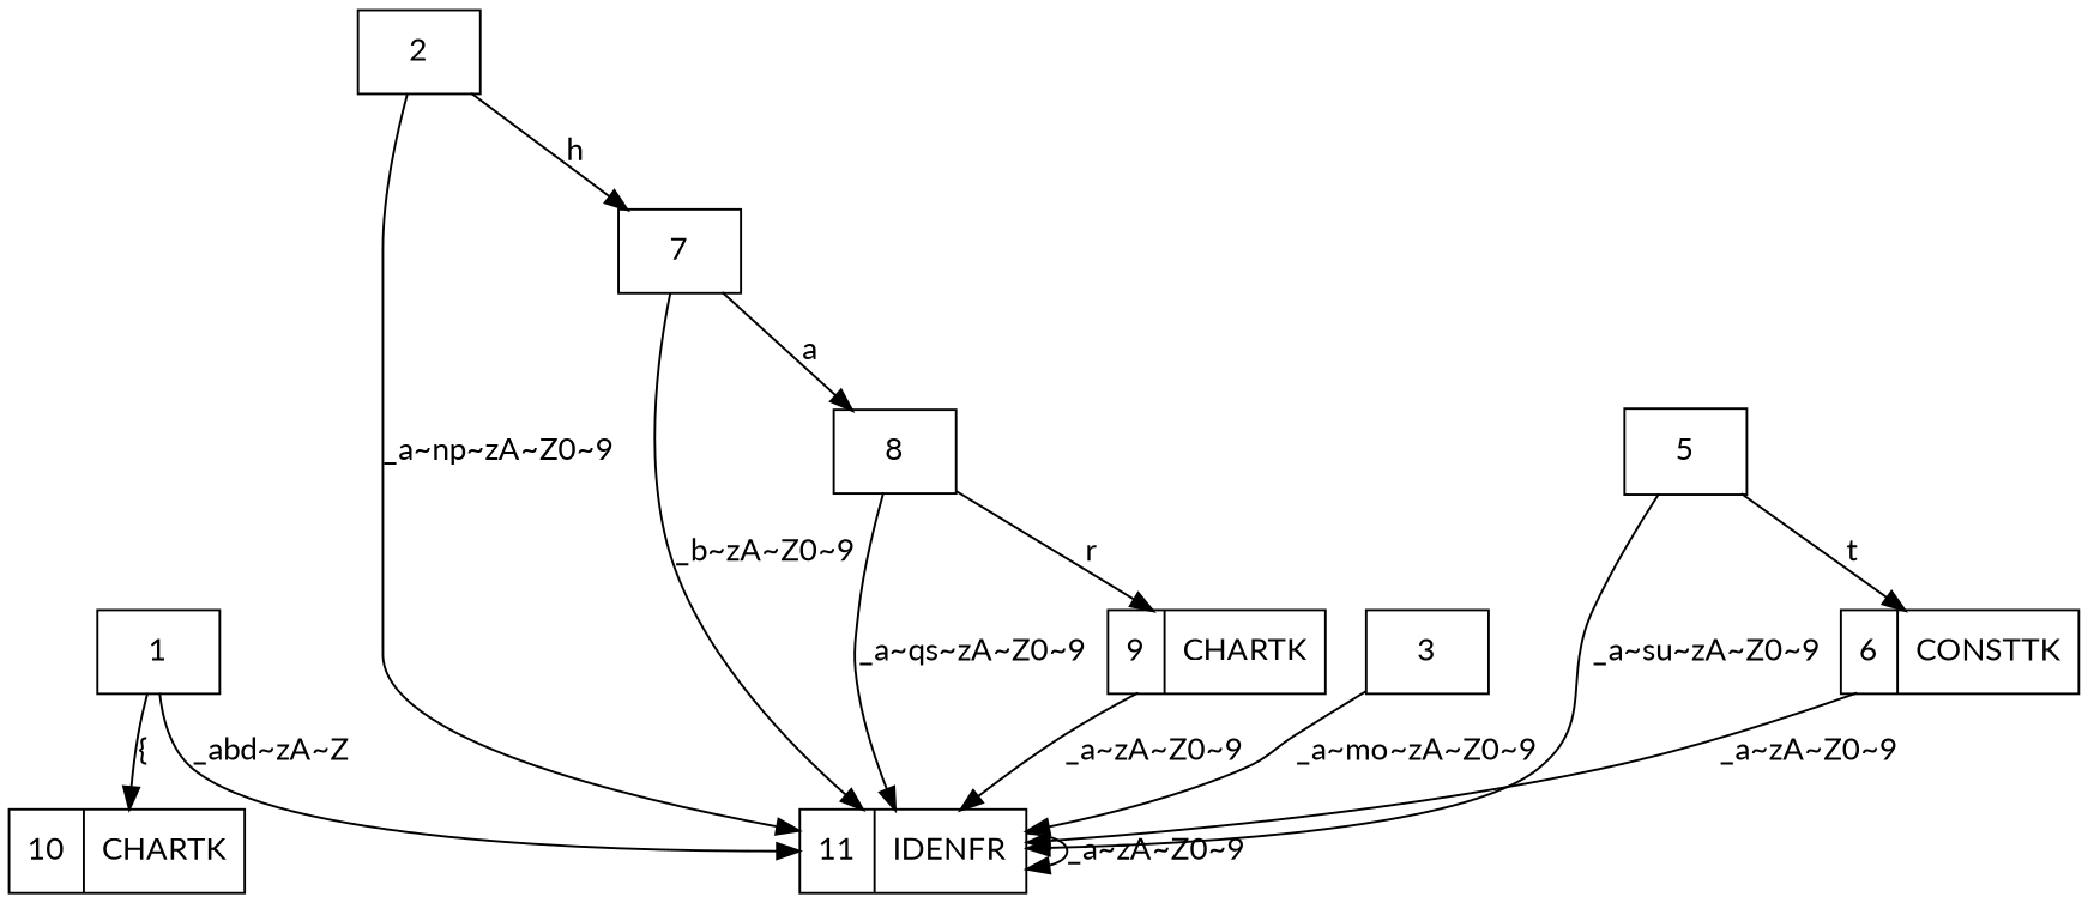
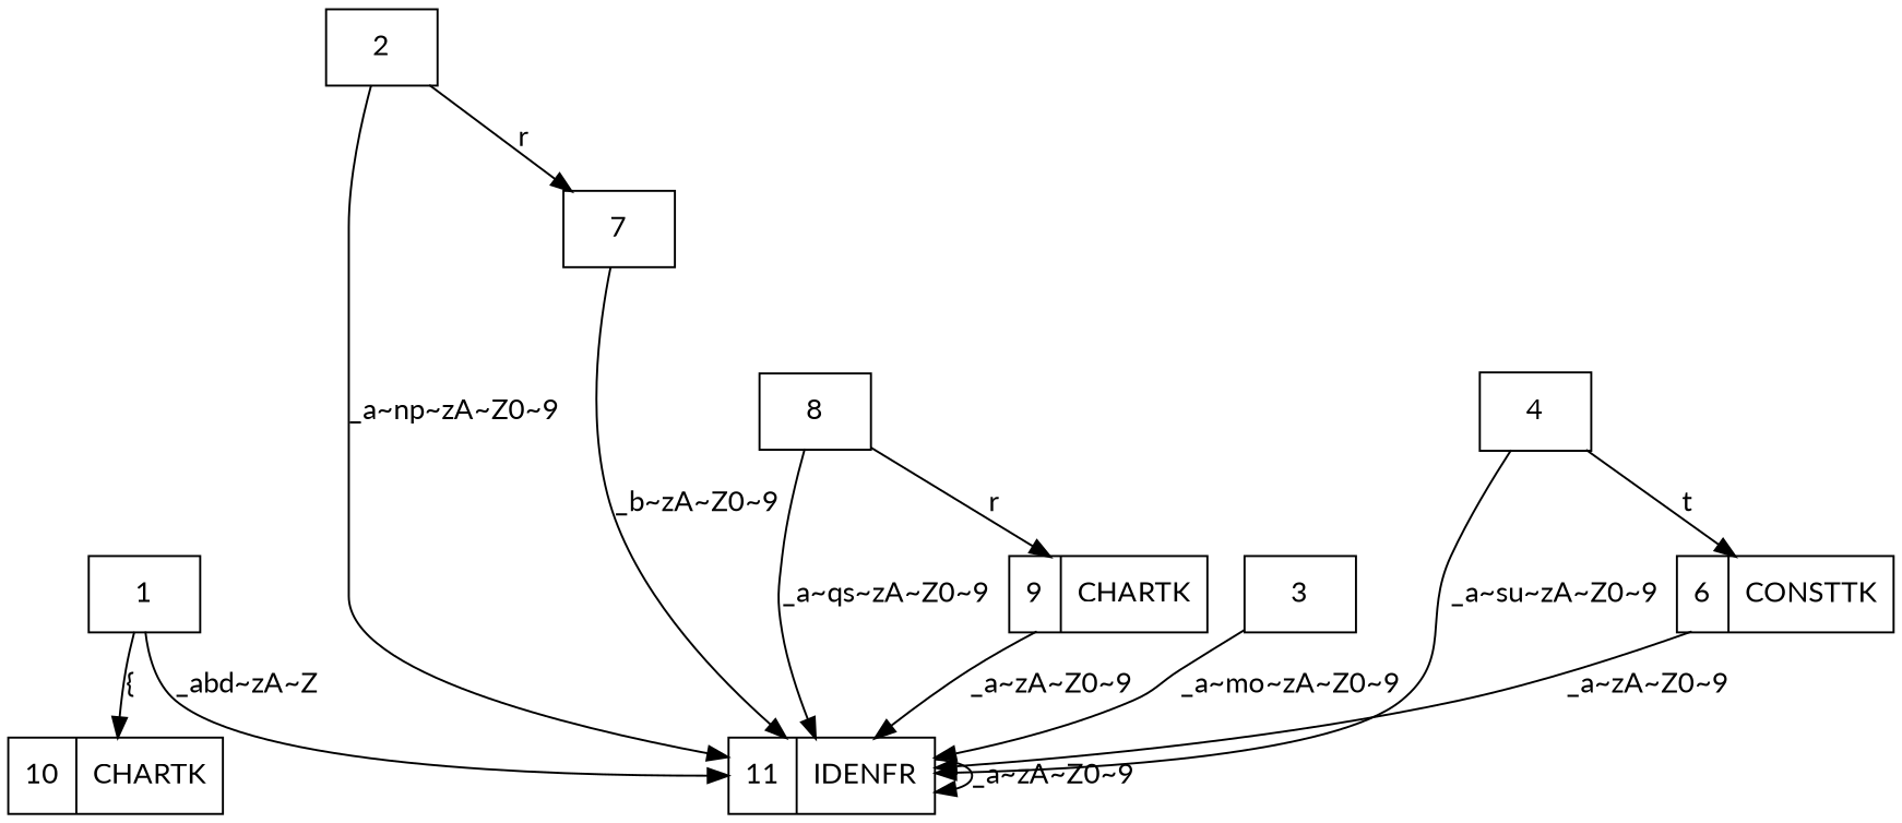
  digraph {
    fontname=Lato
    rankdir=TB
    node [fontname=Lato shape=record]
    edge [fontname=Lato]
    n1 [label="10|CHARTK"]
    1
    n3 [label="11|IDENFR"]
    2
    7
    3
    8
-   5
+   5 [label=4]
    n9 [label="6|CONSTTK"]
    n10 [label="9|CHARTK"]
    1 -> n1 [label="\{"]
    1 -> n3 [label="_abd~zA~Z"]
    n3 -> n3 [label="_a~zA~Z0~9"]
    2 -> n3 [label="_a~np~zA~Z0~9"]
-   2 -> 7 [label=h]
+   2 -> 7 [label=r]
    7 -> n3 [label="_b~zA~Z0~9"]
-   7 -> 8 [label=a]
    3 -> n3 [label="_a~mo~zA~Z0~9"]
    8 -> n3 [label="_a~qs~zA~Z0~9"]
    8 -> n10 [label=r]
    5 -> n3 [label="_a~su~zA~Z0~9"]
    5 -> n9 [label=t]
    n9 -> n3 [label="_a~zA~Z0~9"]
    n10 -> n3 [label="_a~zA~Z0~9"]
  }
